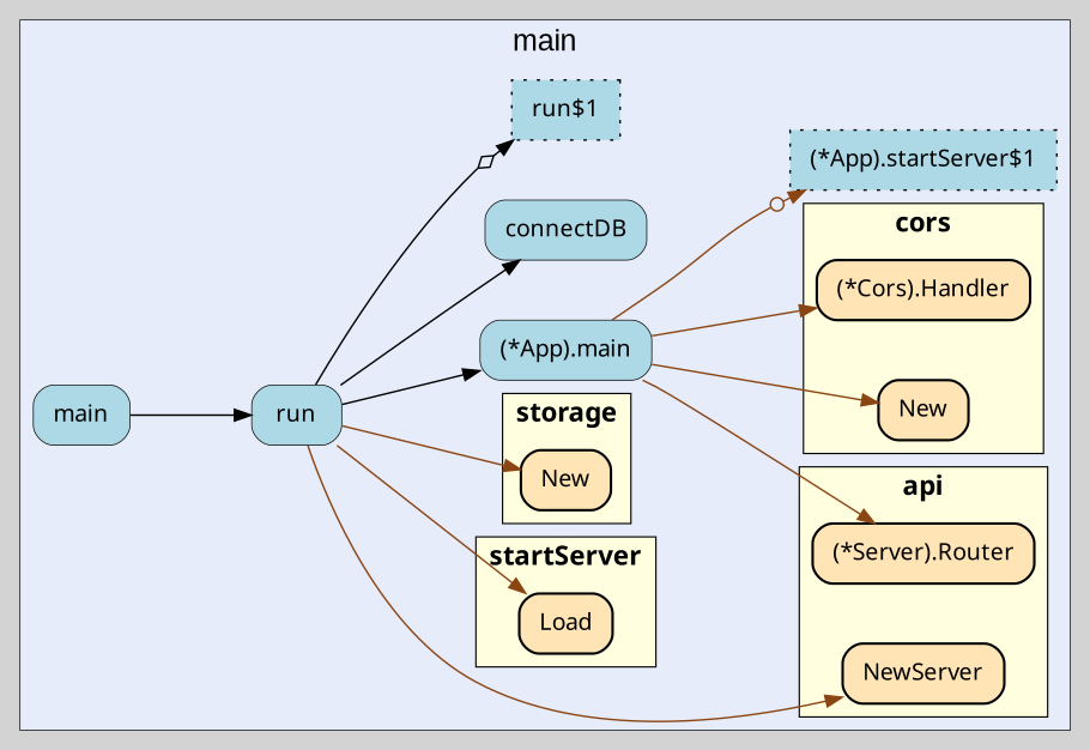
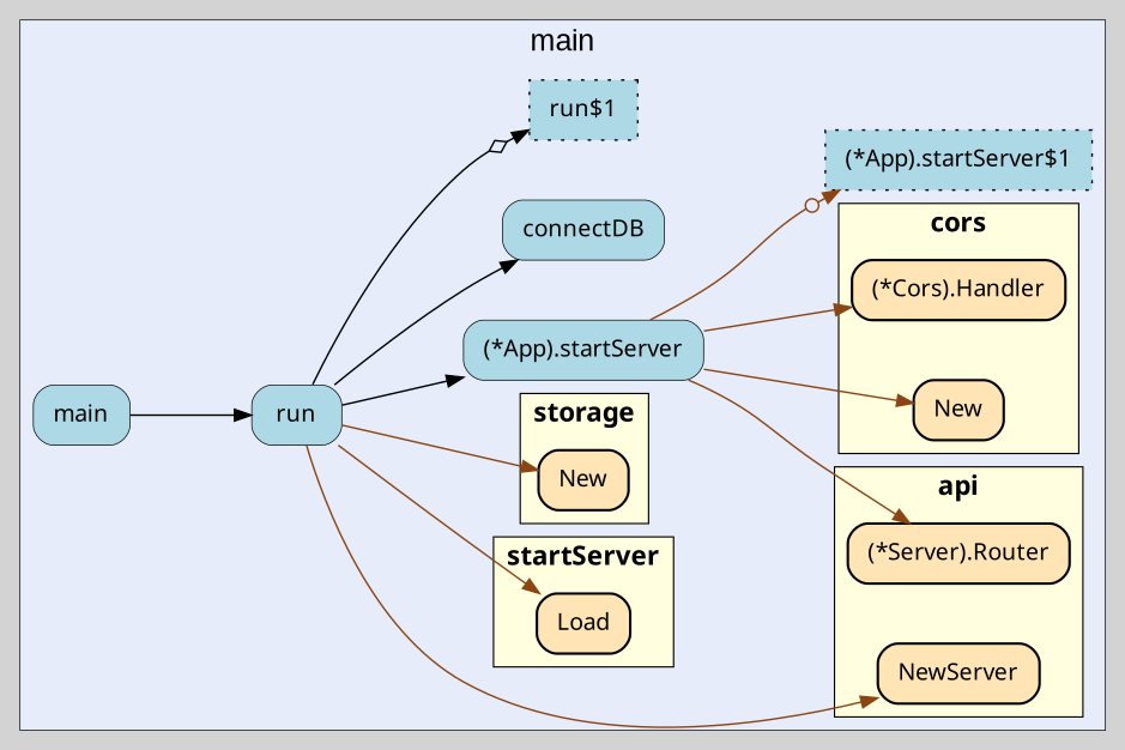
  digraph {
    bgcolor=lightgray
    fontname=Arial
    fontsize=14
    labeljust=l
    nodesep=0.5
    penwidth=0.5
    rankdir=LR
    style=solid
    node [fillcolor=moccasin fontname=Verdana margin="0.16,0.0" penwidth=1.5 shape=box style="filled,rounded"]
    edge [color=saddlebrown minlen=2]
    n1 [label="(*Server).Router"]
    n2 [label=NewServer]
    n3 [label=Load]
    n4 [label=New]
    n5 [label=New]
    n6 [label="(*Cors).Handler"]
-   n7 [fillcolor=lightblue label="(*App).main" penwidth=0.5]
+   n7 [fillcolor=lightblue label="(*App).startServer" penwidth=0.5]
    n8 [fillcolor=lightblue label="(*App).startServer$1" penwidth=1.0 style="dotted,filled"]
    n9 [fillcolor=lightblue label=run penwidth=0.5]
    n10 [fillcolor=lightblue label=connectDB penwidth=0.5]
    n11 [fillcolor=lightblue label="run$1" penwidth=1.0 style="dotted,filled"]
    n12 [fillcolor=lightblue label=main penwidth=0.5]
    subgraph cluster_1 {
      bgcolor="#e6ecfa"
      fontsize=18
      label=main
      labeljust=c
      labelloc=t
      n7
      n8
      n9
      n10
      n11
      n12
      subgraph cluster_2 {
        bgcolor="#e6ecfa"
        fillcolor=lightyellow
        fontname="Tahoma bold"
        fontsize=16
        label=api
        labeljust=c
        labelloc=t
        penwidth=0.8
        rank=sink
        style=filled
        n1
        n2
      }
      subgraph cluster_3 {
        bgcolor="#e6ecfa"
        fillcolor=lightyellow
        fontname="Tahoma bold"
        fontsize=16
        label=startServer
        labeljust=c
        labelloc=t
        penwidth=0.8
        rank=sink
        style=filled
        n3
      }
      subgraph cluster_4 {
        bgcolor="#e6ecfa"
        fillcolor=lightyellow
        fontname="Tahoma bold"
        fontsize=16
        label=storage
        labeljust=c
        labelloc=t
        penwidth=0.8
        rank=sink
        style=filled
        n4
      }
      subgraph cluster_5 {
        bgcolor="#e6ecfa"
        fillcolor=lightyellow
        fontname="Tahoma bold"
        fontsize=16
        label=cors
        labeljust=c
        labelloc=t
        penwidth=0.8
        rank=sink
        style=filled
        n5
        n6
      }
    }
    n7 -> n1
    n7 -> n5
    n7 -> n6
    n7 -> n8 [arrowhead=normalnoneodot]
    n9 -> n2
    n9 -> n3
    n9 -> n4
    n9 -> n7 [color=""]
    n9 -> n10 [color=""]
    n9 -> n11 [arrowhead=normalnoneodiamond color=""]
    n12 -> n9 [color=""]
  }
